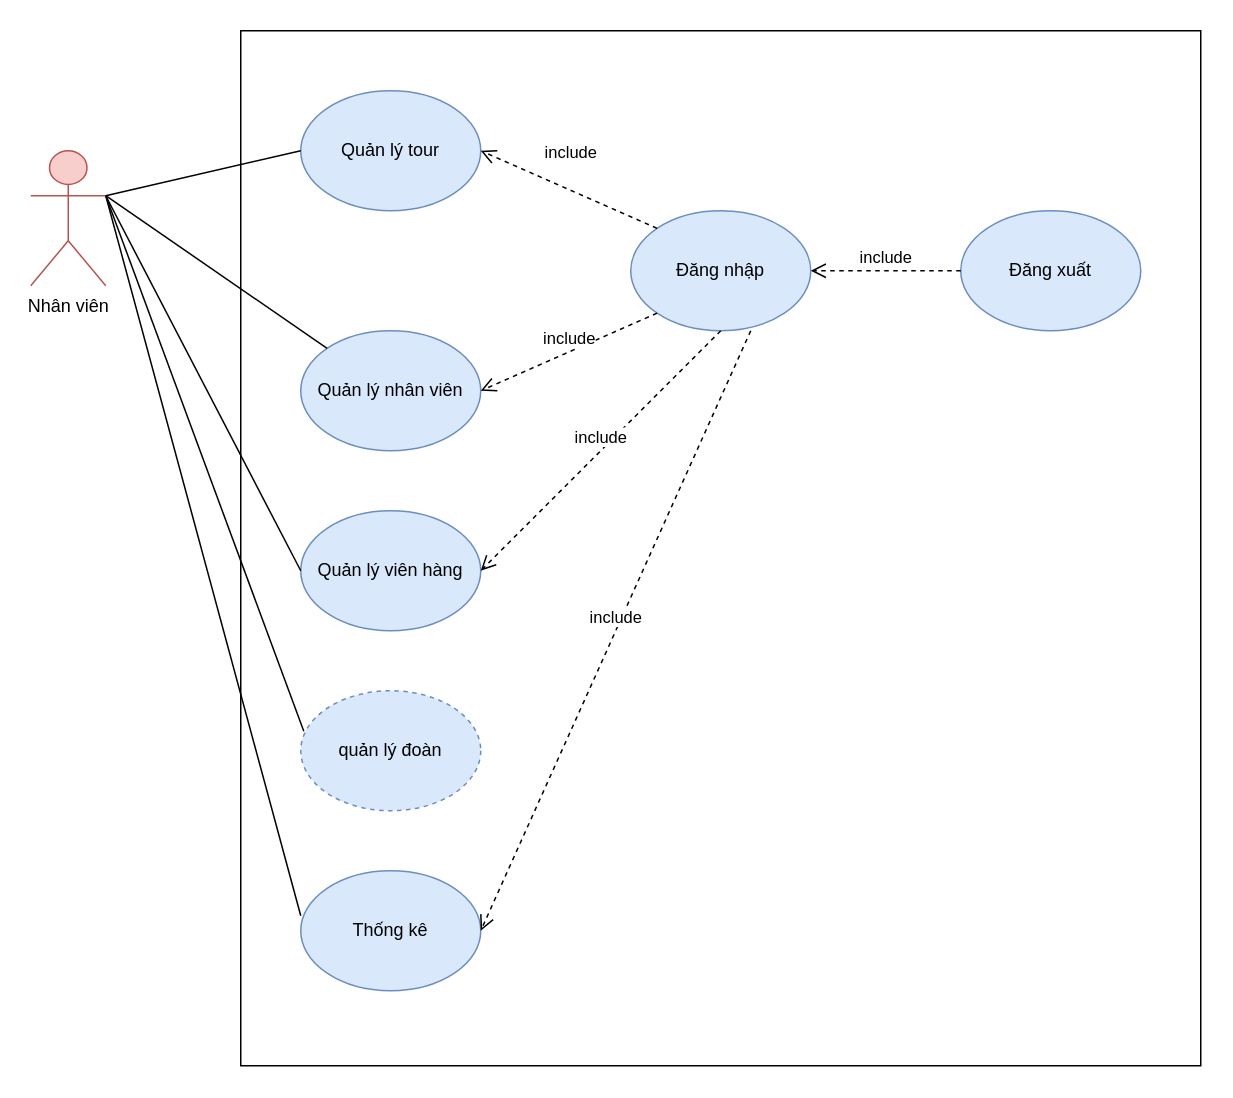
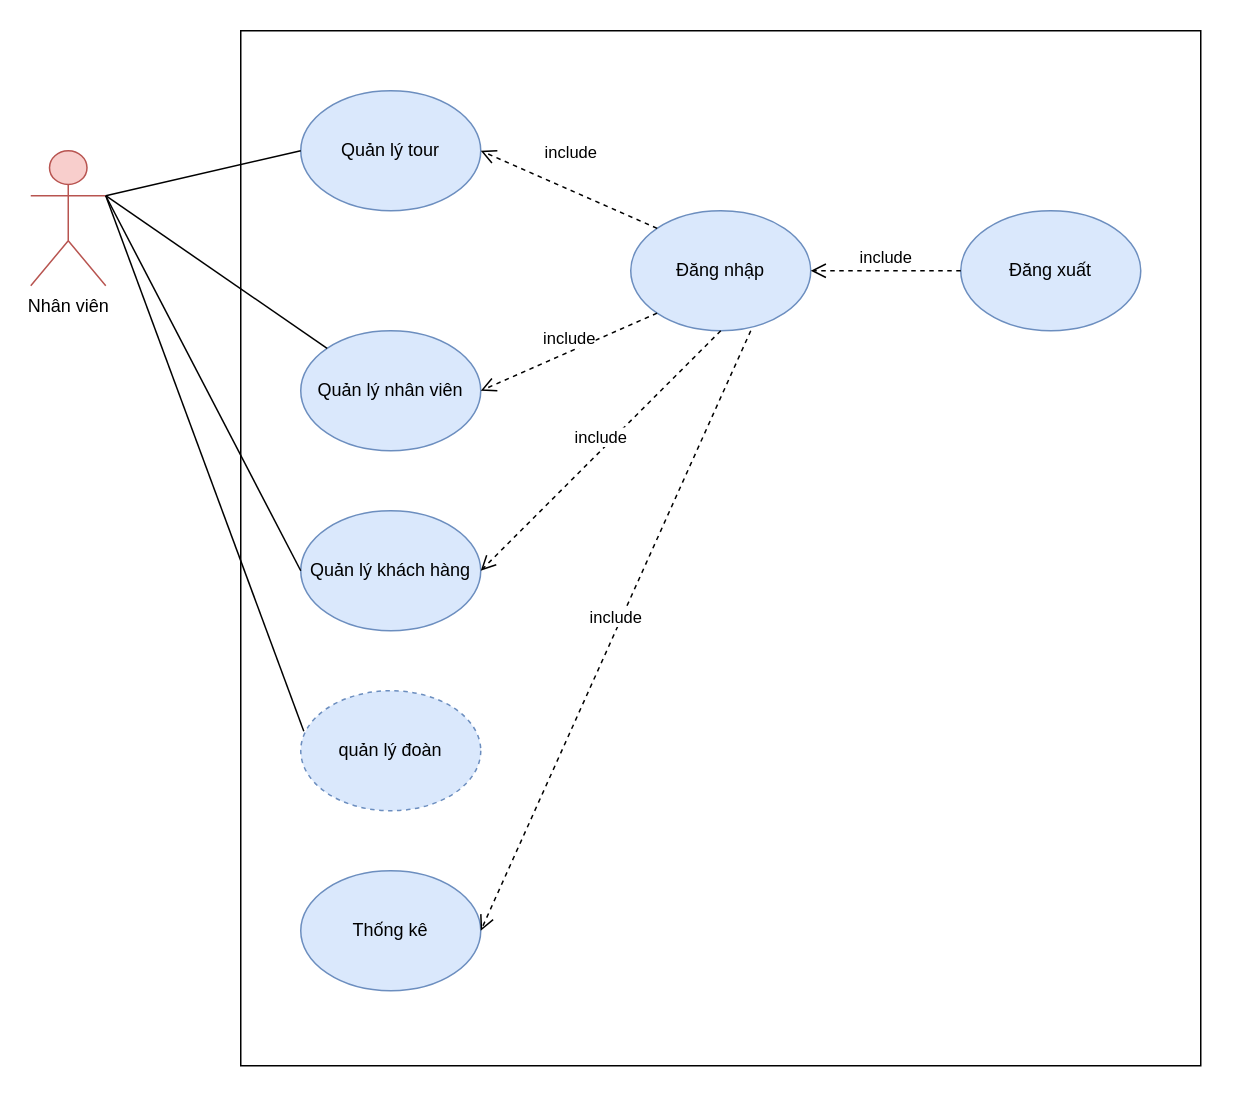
  <mxCell id="0" />
  <mxCell id="1" parent="0" />
  <mxCell id="2" value="" style="rounded=0;whiteSpace=wrap;html=1;" parent="1" vertex="1"><mxGeometry x="160" y="20" width="640" height="690" as="geometry" /></mxCell>
  <mxCell id="3" value="Nhân viên" style="shape=umlActor;verticalLabelPosition=bottom;verticalAlign=top;html=1;outlineConnect=0;fillColor=#f8cecc;strokeColor=#b85450;" parent="1" vertex="1"><mxGeometry x="20" y="100" width="50" height="90" as="geometry" /></mxCell>
  <mxCell id="4" value="Quản lý tour" style="ellipse;whiteSpace=wrap;html=1;fillColor=#dae8fc;strokeColor=#6c8ebf;" parent="1" vertex="1"><mxGeometry x="200" y="60" width="120" height="80" as="geometry" /></mxCell>
  <mxCell id="5" value="Quản lý nhân viên" style="ellipse;whiteSpace=wrap;html=1;fillColor=#dae8fc;strokeColor=#6c8ebf;" parent="1" vertex="1"><mxGeometry x="200" y="220" width="120" height="80" as="geometry" /></mxCell>
  <mxCell id="6" value="Đăng nhập" style="ellipse;whiteSpace=wrap;html=1;fillColor=#dae8fc;strokeColor=#6c8ebf;" parent="1" vertex="1"><mxGeometry x="420" y="140" width="120" height="80" as="geometry" /></mxCell>
  <mxCell id="7" value="Đăng xuất" style="ellipse;whiteSpace=wrap;html=1;fillColor=#dae8fc;strokeColor=#6c8ebf;" parent="1" vertex="1"><mxGeometry x="640" y="140" width="120" height="80" as="geometry" /></mxCell>
  <mxCell id="8" value="" style="endArrow=none;html=1;entryX=0;entryY=0.5;entryDx=0;entryDy=0;exitX=1;exitY=0.333;exitDx=0;exitDy=0;exitPerimeter=0;" parent="1" source="3" target="4" edge="1"><mxGeometry width="50" height="50" relative="1" as="geometry"><mxPoint x="100" y="110" as="sourcePoint" /><mxPoint x="120" y="70" as="targetPoint" /></mxGeometry></mxCell>
  <mxCell id="9" value="" style="endArrow=none;html=1;entryX=0;entryY=0;entryDx=0;entryDy=0;exitX=1;exitY=0.333;exitDx=0;exitDy=0;exitPerimeter=0;" parent="1" source="3" target="5" edge="1"><mxGeometry width="50" height="50" relative="1" as="geometry"><mxPoint x="80" y="130" as="sourcePoint" /><mxPoint x="210" y="110" as="targetPoint" /></mxGeometry></mxCell>
  <mxCell id="10" value="include" style="html=1;verticalAlign=bottom;endArrow=open;dashed=1;endSize=8;entryX=1;entryY=0.5;entryDx=0;entryDy=0;" parent="1" source="7" target="6" edge="1"><mxGeometry relative="1" as="geometry"><mxPoint x="630" y="179.5" as="sourcePoint" /><mxPoint x="550" y="179.5" as="targetPoint" /></mxGeometry></mxCell>
  <mxCell id="11" value="include" style="html=1;verticalAlign=bottom;endArrow=open;dashed=1;endSize=8;entryX=1;entryY=0.5;entryDx=0;entryDy=0;exitX=0;exitY=1;exitDx=0;exitDy=0;" parent="1" source="6" target="5" edge="1"><mxGeometry relative="1" as="geometry"><mxPoint x="430" y="250" as="sourcePoint" /><mxPoint x="330" y="250" as="targetPoint" /></mxGeometry></mxCell>
  <mxCell id="12" value="include" style="html=1;verticalAlign=bottom;endArrow=open;dashed=1;endSize=8;entryX=1;entryY=0.5;entryDx=0;entryDy=0;exitX=0;exitY=0;exitDx=0;exitDy=0;" parent="1" source="6" edge="1"><mxGeometry x="0.082" y="-15" relative="1" as="geometry"><mxPoint x="420" y="100" as="sourcePoint" /><mxPoint x="320" y="100" as="targetPoint" /><mxPoint as="offset" /></mxGeometry></mxCell>
- <mxCell id="13" value="Quản lý viên hàng" style="ellipse;whiteSpace=wrap;html=1;fillColor=#dae8fc;strokeColor=#6c8ebf;" parent="1" vertex="1"><mxGeometry x="200" y="340" width="120" height="80" as="geometry" /></mxCell>
+ <mxCell id="13" value="Quản lý khách hàng" style="ellipse;whiteSpace=wrap;html=1;fillColor=#dae8fc;strokeColor=#6c8ebf;" parent="1" vertex="1"><mxGeometry x="200" y="340" width="120" height="80" as="geometry" /></mxCell>
  <mxCell id="14" value="" style="endArrow=none;html=1;entryX=0;entryY=0.5;entryDx=0;entryDy=0;" parent="1" target="13" edge="1"><mxGeometry width="50" height="50" relative="1" as="geometry"><mxPoint x="70" y="130" as="sourcePoint" /><mxPoint x="227.574" y="241.716" as="targetPoint" /></mxGeometry></mxCell>
  <mxCell id="15" value="include" style="html=1;verticalAlign=bottom;endArrow=open;dashed=1;endSize=8;entryX=1;entryY=0.5;entryDx=0;entryDy=0;exitX=0.5;exitY=1;exitDx=0;exitDy=0;" parent="1" source="6" target="13" edge="1"><mxGeometry relative="1" as="geometry"><mxPoint x="437.574" y="320.004" as="sourcePoint" /><mxPoint x="320" y="371.72" as="targetPoint" /></mxGeometry></mxCell>
  <mxCell id="16" value="quản lý đoàn" style="ellipse;whiteSpace=wrap;html=1;fillColor=#dae8fc;strokeColor=#6c8ebf;dashed=1;" parent="1" vertex="1"><mxGeometry x="200" y="460" width="120" height="80" as="geometry" /></mxCell>
  <mxCell id="17" value="Thống kê" style="ellipse;whiteSpace=wrap;html=1;fillColor=#dae8fc;strokeColor=#6c8ebf;" parent="1" vertex="1"><mxGeometry x="200" y="580" width="120" height="80" as="geometry" /></mxCell>
  <mxCell id="18" value="" style="endArrow=none;html=1;entryX=0.017;entryY=0.338;entryDx=0;entryDy=0;entryPerimeter=0;" parent="1" target="16" edge="1"><mxGeometry width="50" height="50" relative="1" as="geometry"><mxPoint x="70" y="130" as="sourcePoint" /><mxPoint x="180" y="420" as="targetPoint" /></mxGeometry></mxCell>
- <mxCell id="19" value="" style="endArrow=none;html=1;entryX=0;entryY=0.375;entryDx=0;entryDy=0;entryPerimeter=0;exitX=1;exitY=0.333;exitDx=0;exitDy=0;exitPerimeter=0;" parent="1" source="3" target="17" edge="1"><mxGeometry width="50" height="50" relative="1" as="geometry"><mxPoint x="80" y="220" as="sourcePoint" /><mxPoint x="212.04" y="567.04" as="targetPoint" /></mxGeometry></mxCell>
  <mxCell id="20" value="include" style="html=1;verticalAlign=bottom;endArrow=open;dashed=1;endSize=8;entryX=1;entryY=0.5;entryDx=0;entryDy=0;" parent="1" edge="1"><mxGeometry relative="1" as="geometry"><mxPoint x="500" y="220" as="sourcePoint" /><mxPoint x="320" y="620" as="targetPoint" /></mxGeometry></mxCell>
